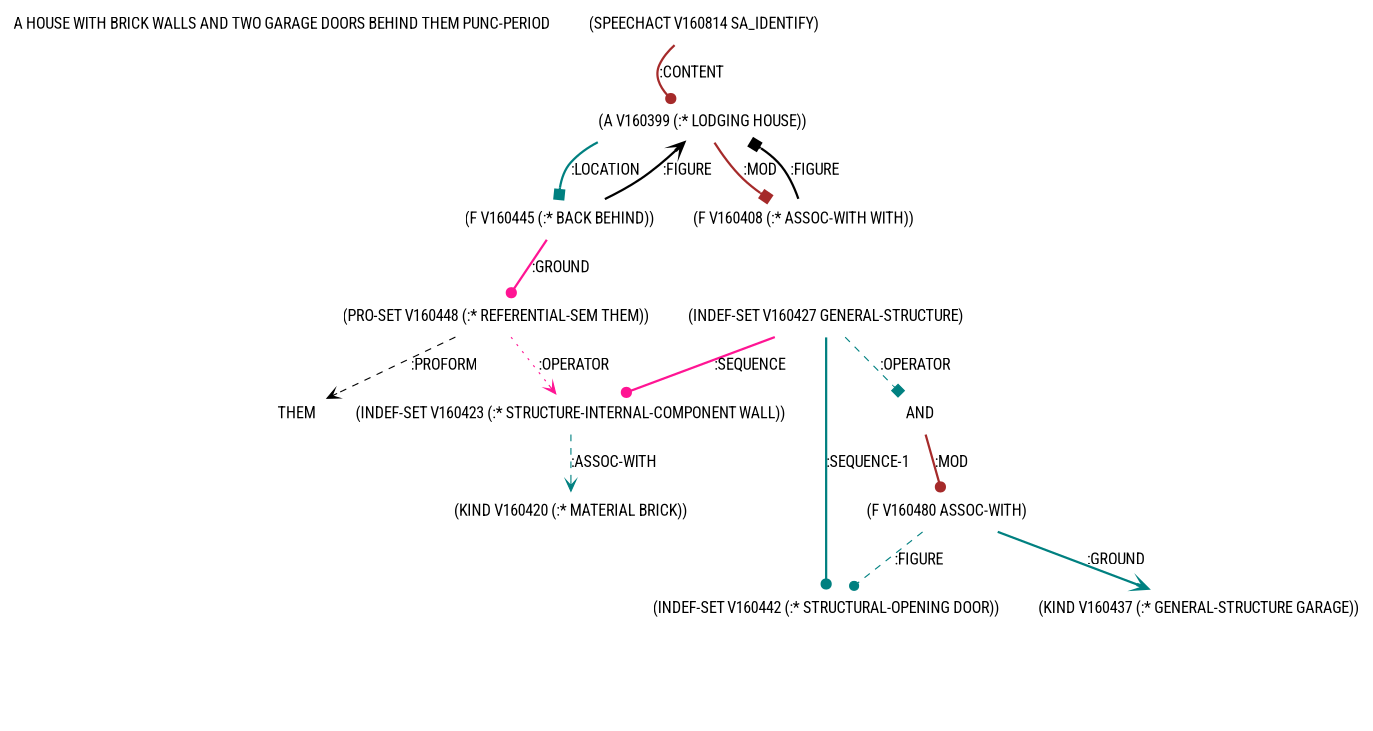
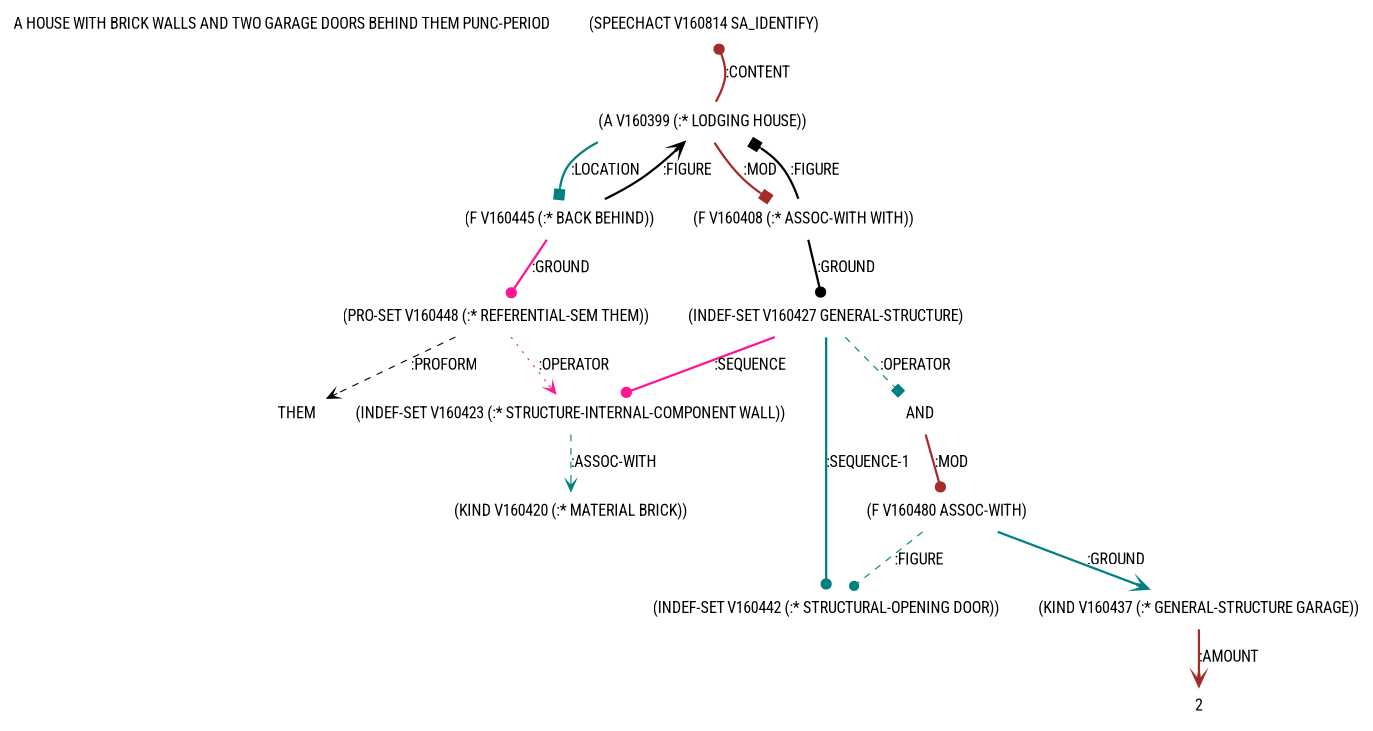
  digraph {
    fontname="Roboto Condensed"
    node [fontname="Roboto Condensed" shape=none]
    edge [arrowhead=dot color=teal fontname="Roboto Condensed" style=bold]
    "A HOUSE WITH BRICK WALLS AND TWO GARAGE DOORS BEHIND THEM PUNC-PERIOD"
    n2 [label="(SPEECHACT V160814 SA_IDENTIFY)"]
    n3 [label="(A V160399 (:* LODGING HOUSE))"]
    n4 [label="(F V160445 (:* BACK BEHIND))"]
    n5 [label="(F V160408 (:* ASSOC-WITH WITH))"]
    n6 [label="(PRO-SET V160448 (:* REFERENTIAL-SEM THEM))"]
    n7 [label="(INDEF-SET V160427 GENERAL-STRUCTURE)"]
    n8 [label="(INDEF-SET V160423 (:* STRUCTURE-INTERNAL-COMPONENT WALL))"]
    n9 [label=THEM]
    n10 [label=AND]
    n11 [label="(INDEF-SET V160442 (:* STRUCTURAL-OPENING DOOR))"]
    n12 [label="(F V160480 ASSOC-WITH)"]
    n13 [label="(KIND V160420 (:* MATERIAL BRICK))"]
    n14 [label="(KIND V160437 (:* GENERAL-STRUCTURE GARAGE))"]
-   n2 -> n3 [color=brown label=":CONTENT"]
+   n15 [label=2]
+   n3 -> n2 [color=brown label=":CONTENT"]
    n3 -> n4 [arrowhead=box label=":LOCATION"]
    n3 -> n5 [arrowhead=box color=brown label=":MOD"]
    n4 -> n3 [arrowhead=vee color=black label=":FIGURE"]
    n4 -> n6 [color=deeppink label=":GROUND"]
    n5 -> n3 [arrowhead=box color=black label=":FIGURE"]
+   n5 -> n7 [color=black label=":GROUND"]
    n6 -> n8 [arrowhead=vee color=deeppink label=":OPERATOR" style=dotted]
    n6 -> n9 [arrowhead=vee color=black label=":PROFORM" style=dashed]
    n7 -> n8 [color=deeppink label=":SEQUENCE"]
    n7 -> n10 [arrowhead=box label=":OPERATOR" style=dashed]
    n7 -> n11 [label=":SEQUENCE-1"]
    n8 -> n13 [arrowhead=vee label=":ASSOC-WITH" style=dashed]
    n10 -> n12 [color=brown label=":MOD"]
    n12 -> n11 [label=":FIGURE" style=dashed]
    n12 -> n14 [arrowhead=vee label=":GROUND"]
+   n14 -> n15 [arrowhead=vee color=brown label=":AMOUNT"]
  }
